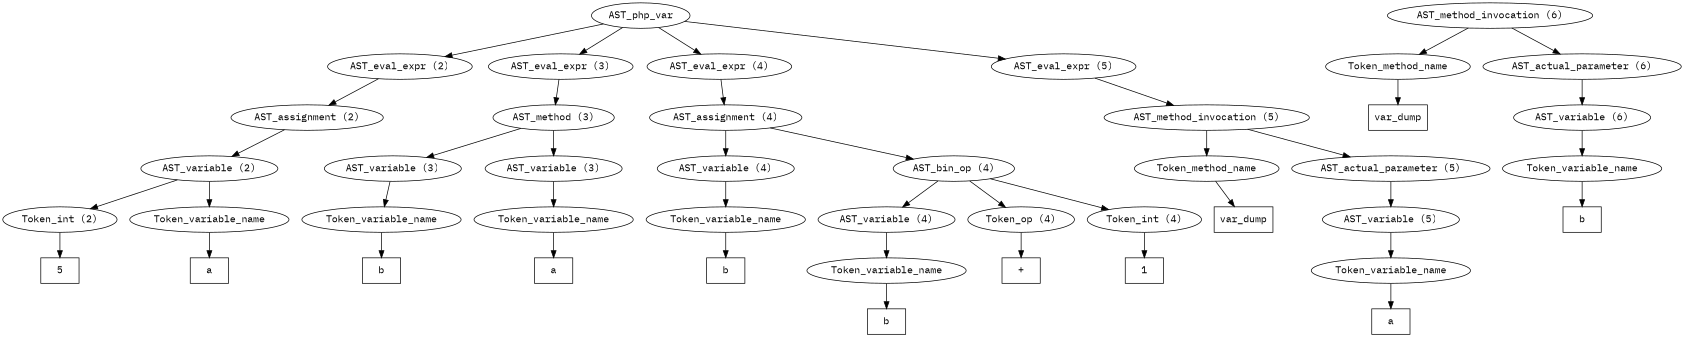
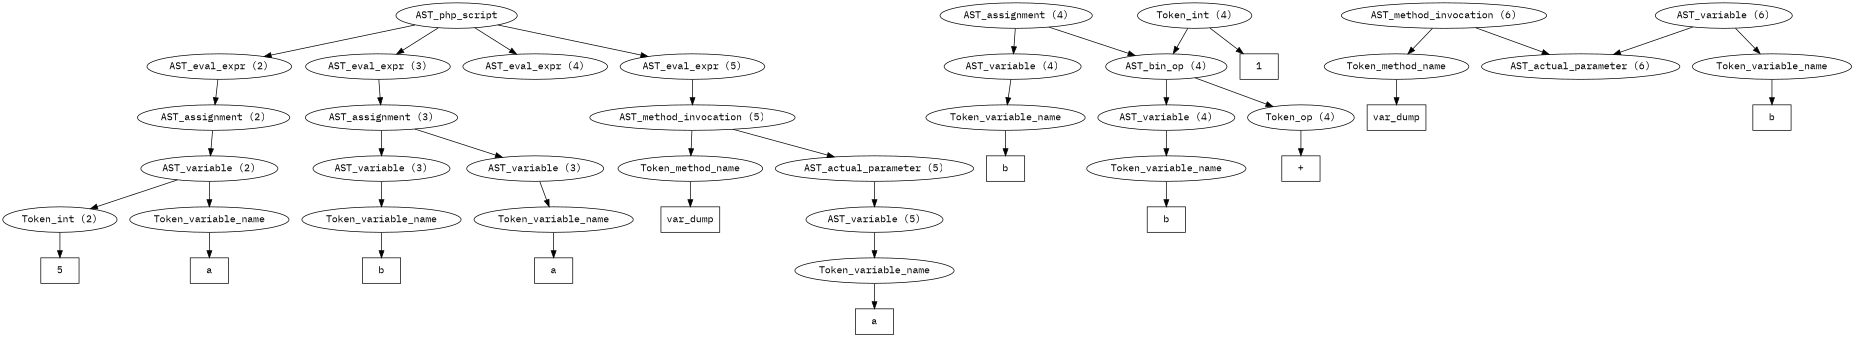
  digraph {
    fontname="IBM Plex Mono"
    node [fontname="IBM Plex Mono"]
    edge [fontname="IBM Plex Mono"]
-   n1 [label=AST_php_var]
+   n1 [label=AST_php_script]
    n2 [label="AST_eval_expr (2)"]
    n3 [label="AST_eval_expr (3)"]
    n4 [label="AST_eval_expr (4)"]
    n5 [label="AST_eval_expr (5)"]
    n6 [label="AST_assignment (2)"]
-   n7 [label="AST_method (3)"]
+   n7 [label="AST_assignment (3)"]
    n8 [label="AST_assignment (4)"]
    n9 [label="AST_method_invocation (5)"]
    n10 [label="AST_variable (2)"]
    n11 [label="Token_int (2)"]
    n12 [label=Token_variable_name]
    n13 [label=5 shape=box]
    n14 [label=a shape=box]
    n15 [label="AST_variable (3)"]
    n16 [label="AST_variable (3)"]
    n17 [label=Token_variable_name]
    n18 [label=Token_variable_name]
    n19 [label=b shape=box]
    n20 [label=a shape=box]
    n21 [label="AST_variable (4)"]
    n22 [label="AST_bin_op (4)"]
    n23 [label=Token_variable_name]
    n24 [label="AST_variable (4)"]
    n25 [label="Token_op (4)"]
    n26 [label="Token_int (4)"]
    n27 [label=b shape=box]
    n28 [label=Token_variable_name]
    n29 [label="+" shape=box]
    n30 [label=1 shape=box]
    n31 [label=b shape=box]
    n32 [label=Token_method_name]
    n33 [label="AST_actual_parameter (5)"]
    n34 [label=var_dump shape=box]
    n35 [label="AST_variable (5)"]
    n36 [label=Token_variable_name]
    n37 [label=a shape=box]
    n38 [label="AST_method_invocation (6)"]
    n39 [label=Token_method_name]
    n40 [label="AST_actual_parameter (6)"]
    n41 [label=var_dump shape=box]
    n42 [label="AST_variable (6)"]
    n43 [label=Token_variable_name]
    n44 [label=b shape=box]
    n1 -> n2
    n1 -> n3
    n1 -> n4
    n1 -> n5
    n2 -> n6
    n3 -> n7
-   n4 -> n8
    n5 -> n9
    n6 -> n10
    n7 -> n15
    n7 -> n16
    n8 -> n21
    n8 -> n22
    n9 -> n32
    n9 -> n33
    n10 -> n11
    n10 -> n12
    n11 -> n13
    n12 -> n14
    n15 -> n17
    n16 -> n18
    n17 -> n19
    n18 -> n20
    n21 -> n23
    n22 -> n24
    n22 -> n25
-   n22 -> n26
+   n26 -> n22
    n23 -> n27
    n24 -> n28
    n25 -> n29
    n26 -> n30
    n28 -> n31
    n32 -> n34
    n33 -> n35
    n35 -> n36
    n36 -> n37
    n38 -> n39
    n38 -> n40
    n39 -> n41
-   n40 -> n42
+   n42 -> n40
    n42 -> n43
    n43 -> n44
  }
